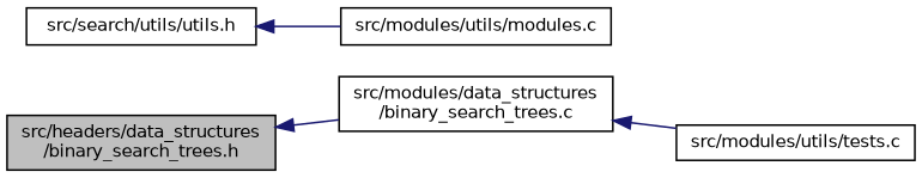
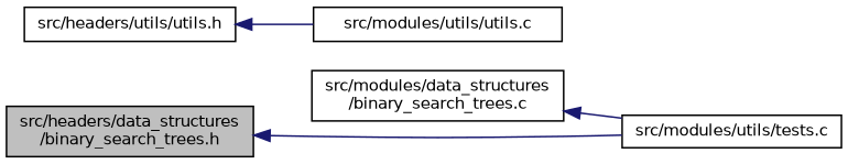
  digraph {
    rankdir=LR
    node [color=black fillcolor=white fontname=Helvetica fontsize=10 shape=record style=filled]
    edge [color=midnightblue dir=back fontname=Helvetica fontsize=10 labelfontname=Helvetica labelfontsize=10 style=solid]
    n1 [fillcolor=grey75 fontcolor=black height=0.2 label="src/headers/data_structures\l/binary_search_trees.h" width=0.4]
    n2 [height=0.2 label="src/modules/data_structures\l/binary_search_trees.c" width=0.4]
-   n3 [height=0.2 label="src/search/utils/utils.h" width=0.4]
-   n4 [height=0.2 label="src/modules/utils/modules.c" width=0.4]
+   n3 [height=0.2 label="src/headers/utils/utils.h" width=0.4]
+   n4 [height=0.2 label="src/modules/utils/utils.c" width=0.4]
    n5 [height=0.2 label="src/modules/utils/tests.c" width=0.4]
-   n1 -> n2
+   n1 -> n5
    n2 -> n5
    n3 -> n4
  }
